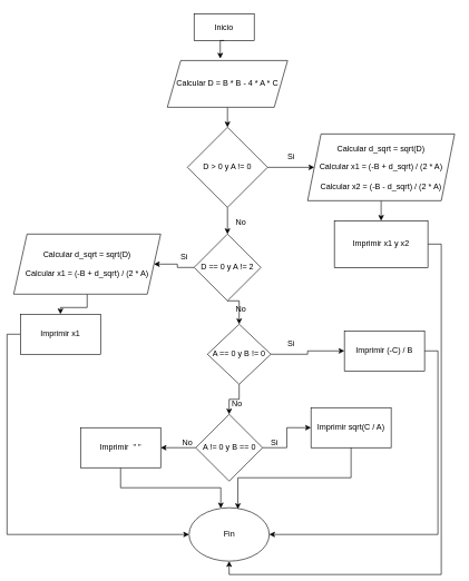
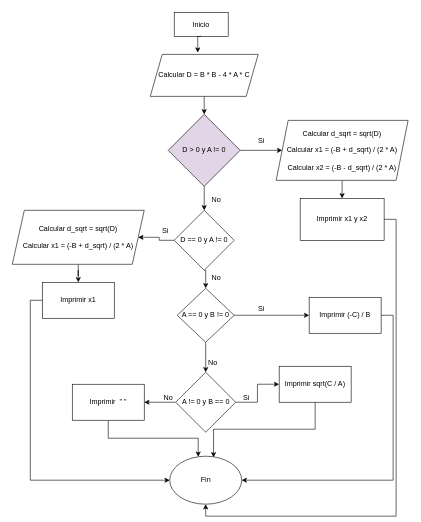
  <mxCell id="0" />
  <mxCell id="1" parent="0" />
  <mxCell id="2" value="Inicio" style="whiteSpace=wrap;html=1;rounded=0;" vertex="1" parent="1"><mxGeometry x="290" y="20" width="90" height="40" as="geometry" /></mxCell>
  <mxCell id="3" style="edgeStyle=orthogonalEdgeStyle;rounded=0;orthogonalLoop=1;jettySize=auto;html=1;exitX=0.5;exitY=1;exitDx=0;exitDy=0;entryX=0.5;entryY=0;entryDx=0;entryDy=0;" edge="1" parent="1" source="4" target="8"><mxGeometry relative="1" as="geometry" /></mxCell>
  <mxCell id="4" value="Calcular D = B * B - 4 * A * C" style="shape=parallelogram;perimeter=parallelogramPerimeter;whiteSpace=wrap;html=1;fixedSize=1;" vertex="1" parent="1"><mxGeometry x="250" y="90" width="180" height="70" as="geometry" /></mxCell>
  <mxCell id="5" style="edgeStyle=orthogonalEdgeStyle;rounded=0;orthogonalLoop=1;jettySize=auto;html=1;exitX=0.5;exitY=1;exitDx=0;exitDy=0;entryX=0.44;entryY=-0.043;entryDx=0;entryDy=0;entryPerimeter=0;" edge="1" parent="1" source="2" target="4"><mxGeometry relative="1" as="geometry" /></mxCell>
  <mxCell id="6" style="edgeStyle=orthogonalEdgeStyle;rounded=0;orthogonalLoop=1;jettySize=auto;html=1;exitX=1;exitY=0.5;exitDx=0;exitDy=0;entryX=0;entryY=0.5;entryDx=0;entryDy=0;" edge="1" parent="1" source="8" target="10"><mxGeometry relative="1" as="geometry" /></mxCell>
  <mxCell id="7" style="edgeStyle=orthogonalEdgeStyle;rounded=0;orthogonalLoop=1;jettySize=auto;html=1;exitX=0.5;exitY=1;exitDx=0;exitDy=0;entryX=0.5;entryY=0;entryDx=0;entryDy=0;" edge="1" parent="1" source="8" target="18"><mxGeometry relative="1" as="geometry" /></mxCell>
- <mxCell id="8" value="D &amp;gt; 0 y A != 0" style="rhombus;whiteSpace=wrap;html=1;" vertex="1" parent="1"><mxGeometry x="280" y="190" width="120" height="120" as="geometry" /></mxCell>
+ <mxCell id="8" value="D &amp;gt; 0 y A != 0" style="rhombus;whiteSpace=wrap;html=1;fillColor=#e1d5e7;" vertex="1" parent="1"><mxGeometry x="280" y="190" width="120" height="120" as="geometry" /></mxCell>
  <mxCell id="9" style="edgeStyle=orthogonalEdgeStyle;rounded=0;orthogonalLoop=1;jettySize=auto;html=1;exitX=0.5;exitY=1;exitDx=0;exitDy=0;entryX=0.5;entryY=0;entryDx=0;entryDy=0;" edge="1" parent="1" source="10" target="12"><mxGeometry relative="1" as="geometry" /></mxCell>
  <mxCell id="10" value="&lt;div&gt;Calcular d_sqrt = sqrt(D)&lt;/div&gt;&lt;div&gt;&lt;br&gt;&lt;/div&gt;&lt;div&gt;Calcular x1 = (-B + d_sqrt) / (2 * A)&lt;/div&gt;&lt;div&gt;&lt;br&gt;&lt;/div&gt;&lt;div&gt;Calcular x2 = (-B - d_sqrt) / (2 * A)&lt;/div&gt;" style="shape=parallelogram;perimeter=parallelogramPerimeter;whiteSpace=wrap;html=1;fixedSize=1;" vertex="1" parent="1"><mxGeometry x="460" y="200" width="220" height="100" as="geometry" /></mxCell>
  <mxCell id="11" style="edgeStyle=orthogonalEdgeStyle;rounded=0;orthogonalLoop=1;jettySize=auto;html=1;exitX=1;exitY=0.5;exitDx=0;exitDy=0;entryX=0.5;entryY=1;entryDx=0;entryDy=0;" edge="1" parent="1" source="12" target="39"><mxGeometry relative="1" as="geometry" /></mxCell>
  <mxCell id="12" value="Imprimir x1 y x2" style="rounded=0;whiteSpace=wrap;html=1;" vertex="1" parent="1"><mxGeometry x="500" y="330" width="140" height="70" as="geometry" /></mxCell>
  <mxCell id="13" value="Si" style="text;html=1;align=center;verticalAlign=middle;resizable=0;points=[];autosize=1;strokeColor=none;fillColor=none;" vertex="1" parent="1"><mxGeometry x="420" y="220" width="30" height="30" as="geometry" /></mxCell>
  <mxCell id="14" style="edgeStyle=orthogonalEdgeStyle;rounded=0;orthogonalLoop=1;jettySize=auto;html=1;exitX=0.5;exitY=1;exitDx=0;exitDy=0;" edge="1" parent="1" source="15" target="22"><mxGeometry relative="1" as="geometry" /></mxCell>
  <mxCell id="15" value="&lt;div&gt;Calcular d_sqrt = sqrt(D)&lt;/div&gt;&lt;div&gt;&lt;br&gt;&lt;/div&gt;&lt;div&gt;Calcular x1 = (-B + d_sqrt) / (2 * A)&lt;/div&gt;" style="shape=parallelogram;perimeter=parallelogramPerimeter;whiteSpace=wrap;html=1;fixedSize=1;" vertex="1" parent="1"><mxGeometry x="20" y="350" width="220" height="90" as="geometry" /></mxCell>
  <mxCell id="16" style="edgeStyle=orthogonalEdgeStyle;rounded=0;orthogonalLoop=1;jettySize=auto;html=1;exitX=0;exitY=0.5;exitDx=0;exitDy=0;" edge="1" parent="1" source="18" target="15"><mxGeometry relative="1" as="geometry" /></mxCell>
  <mxCell id="17" style="edgeStyle=orthogonalEdgeStyle;rounded=0;orthogonalLoop=1;jettySize=auto;html=1;exitX=0.5;exitY=1;exitDx=0;exitDy=0;entryX=0.5;entryY=0;entryDx=0;entryDy=0;" edge="1" parent="1" source="18" target="25"><mxGeometry relative="1" as="geometry" /></mxCell>
- <mxCell id="18" value="D == 0 y A != 2" style="rhombus;whiteSpace=wrap;html=1;" vertex="1" parent="1"><mxGeometry x="290" y="350" width="100" height="100" as="geometry" /></mxCell>
+ <mxCell id="18" value="D == 0 y A != 0" style="rhombus;whiteSpace=wrap;html=1;" vertex="1" parent="1"><mxGeometry x="290" y="350" width="100" height="100" as="geometry" /></mxCell>
  <mxCell id="19" value="No" style="text;html=1;align=center;verticalAlign=middle;resizable=0;points=[];autosize=1;strokeColor=none;fillColor=none;" vertex="1" parent="1"><mxGeometry x="340" y="318" width="40" height="30" as="geometry" /></mxCell>
  <mxCell id="20" value="Si" style="text;html=1;align=center;verticalAlign=middle;resizable=0;points=[];autosize=1;strokeColor=none;fillColor=none;" vertex="1" parent="1"><mxGeometry x="260" y="370" width="30" height="30" as="geometry" /></mxCell>
  <mxCell id="21" style="edgeStyle=orthogonalEdgeStyle;rounded=0;orthogonalLoop=1;jettySize=auto;html=1;exitX=0;exitY=0.5;exitDx=0;exitDy=0;entryX=0;entryY=0.5;entryDx=0;entryDy=0;" edge="1" parent="1" source="22" target="39"><mxGeometry relative="1" as="geometry" /></mxCell>
- <mxCell id="22" value="Imprimir x1" style="rounded=0;whiteSpace=wrap;html=1;" vertex="1" parent="1"><mxGeometry x="30" y="470" width="120" height="60" as="geometry" /></mxCell>
+ <mxCell id="22" value="Imprimir x1" style="rounded=0;whiteSpace=wrap;html=1;" vertex="1" parent="1"><mxGeometry x="70" y="470" width="120" height="60" as="geometry" /></mxCell>
  <mxCell id="23" style="edgeStyle=orthogonalEdgeStyle;rounded=0;orthogonalLoop=1;jettySize=auto;html=1;exitX=1;exitY=0.5;exitDx=0;exitDy=0;entryX=0;entryY=0.5;entryDx=0;entryDy=0;" edge="1" parent="1" source="25" target="28"><mxGeometry relative="1" as="geometry" /></mxCell>
  <mxCell id="24" style="edgeStyle=orthogonalEdgeStyle;rounded=0;orthogonalLoop=1;jettySize=auto;html=1;exitX=0.5;exitY=1;exitDx=0;exitDy=0;" edge="1" parent="1" source="25" target="32"><mxGeometry relative="1" as="geometry" /></mxCell>
- <mxCell id="25" value="A == 0 y B != 0" style="rhombus;whiteSpace=wrap;html=1;" vertex="1" parent="1"><mxGeometry x="310" y="485" width="95" height="90" as="geometry" /></mxCell>
+ <mxCell id="25" value="A == 0 y B != 0" style="rhombus;whiteSpace=wrap;html=1;" vertex="1" parent="1"><mxGeometry x="295" y="480" width="95" height="90" as="geometry" /></mxCell>
  <mxCell id="26" value="No" style="text;html=1;align=center;verticalAlign=middle;resizable=0;points=[];autosize=1;strokeColor=none;fillColor=none;" vertex="1" parent="1"><mxGeometry x="340" y="448" width="40" height="30" as="geometry" /></mxCell>
  <mxCell id="27" style="edgeStyle=orthogonalEdgeStyle;rounded=0;orthogonalLoop=1;jettySize=auto;html=1;exitX=1;exitY=0.5;exitDx=0;exitDy=0;entryX=1;entryY=0.5;entryDx=0;entryDy=0;" edge="1" parent="1" source="28" target="39"><mxGeometry relative="1" as="geometry" /></mxCell>
  <mxCell id="28" value="Imprimir (-C) / B" style="rounded=0;whiteSpace=wrap;html=1;" vertex="1" parent="1"><mxGeometry x="515" y="495" width="120" height="60" as="geometry" /></mxCell>
  <mxCell id="29" value="Si" style="text;html=1;align=center;verticalAlign=middle;resizable=0;points=[];autosize=1;strokeColor=none;fillColor=none;" vertex="1" parent="1"><mxGeometry x="420" y="500" width="30" height="30" as="geometry" /></mxCell>
  <mxCell id="30" style="edgeStyle=orthogonalEdgeStyle;rounded=0;orthogonalLoop=1;jettySize=auto;html=1;exitX=0;exitY=0.5;exitDx=0;exitDy=0;entryX=1;entryY=0.5;entryDx=0;entryDy=0;" edge="1" parent="1" source="32" target="36"><mxGeometry relative="1" as="geometry" /></mxCell>
  <mxCell id="31" style="edgeStyle=orthogonalEdgeStyle;rounded=0;orthogonalLoop=1;jettySize=auto;html=1;exitX=1;exitY=0.5;exitDx=0;exitDy=0;" edge="1" parent="1" source="32" target="34"><mxGeometry relative="1" as="geometry" /></mxCell>
  <mxCell id="32" value="A != 0 y B == 0" style="rhombus;whiteSpace=wrap;html=1;" vertex="1" parent="1"><mxGeometry x="292.5" y="620" width="100" height="100" as="geometry" /></mxCell>
  <mxCell id="33" value="No" style="text;html=1;align=center;verticalAlign=middle;resizable=0;points=[];autosize=1;strokeColor=none;fillColor=none;" vertex="1" parent="1"><mxGeometry x="334" y="590" width="40" height="30" as="geometry" /></mxCell>
  <mxCell id="34" value="Imprimir sqrt(C / A)" style="rounded=0;whiteSpace=wrap;html=1;" vertex="1" parent="1"><mxGeometry x="465" y="610" width="120" height="60" as="geometry" /></mxCell>
  <mxCell id="35" style="edgeStyle=orthogonalEdgeStyle;rounded=0;orthogonalLoop=1;jettySize=auto;html=1;exitX=0.5;exitY=1;exitDx=0;exitDy=0;" edge="1" parent="1" source="36" target="39"><mxGeometry relative="1" as="geometry"><Array as="points"><mxPoint x="180" y="730" /><mxPoint x="330" y="730" /></Array></mxGeometry></mxCell>
  <mxCell id="36" value="Imprimir&amp;nbsp; &quot; &quot;" style="rounded=0;whiteSpace=wrap;html=1;" vertex="1" parent="1"><mxGeometry x="120" y="640" width="120" height="60" as="geometry" /></mxCell>
  <mxCell id="37" value="Si" style="text;html=1;align=center;verticalAlign=middle;resizable=0;points=[];autosize=1;strokeColor=none;fillColor=none;" vertex="1" parent="1"><mxGeometry x="395" y="648" width="30" height="30" as="geometry" /></mxCell>
  <mxCell id="38" value="No" style="text;html=1;align=center;verticalAlign=middle;resizable=0;points=[];autosize=1;strokeColor=none;fillColor=none;" vertex="1" parent="1"><mxGeometry x="260" y="648" width="40" height="30" as="geometry" /></mxCell>
  <mxCell id="39" value="Fin" style="ellipse;whiteSpace=wrap;html=1;" vertex="1" parent="1"><mxGeometry x="282.5" y="760" width="120" height="80" as="geometry" /></mxCell>
  <mxCell id="40" style="edgeStyle=orthogonalEdgeStyle;rounded=0;orthogonalLoop=1;jettySize=auto;html=1;exitX=0.5;exitY=1;exitDx=0;exitDy=0;entryX=0.609;entryY=0.023;entryDx=0;entryDy=0;entryPerimeter=0;" edge="1" parent="1" source="34" target="39"><mxGeometry relative="1" as="geometry" /></mxCell>
